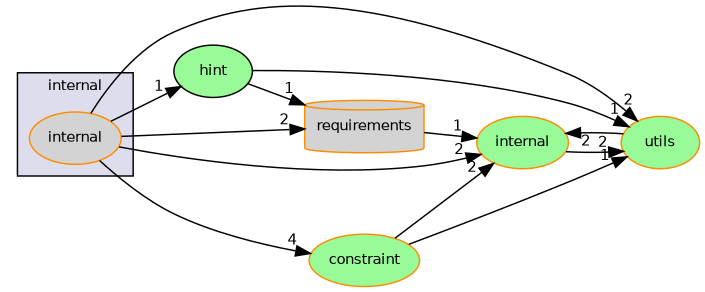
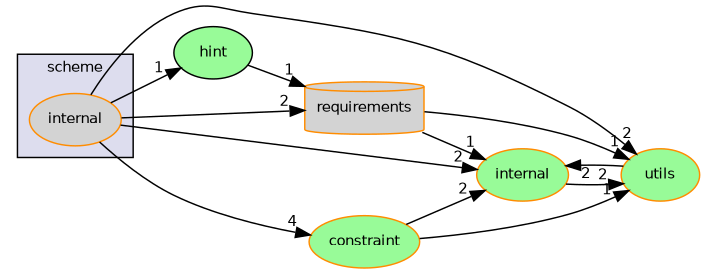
  digraph {
    compound=true
    rankdir=LR
    node [color=darkorange fillcolor=palegreen fontname=Helvetica fontsize=10 shape=ellipse style=filled]
    edge [headlabel=2 labeldistance=1.5 labelfontname=Helvetica labelfontsize=10]
    n1 [fillcolor=lightgrey label=internal pencolor=black]
    n2 [label=internal]
    n3 [label=utils]
    n4 [fillcolor=lightgrey label=requirements shape=cylinder]
    n5 [color=black label=hint]
    n6 [label=constraint]
    subgraph cluster_1 {
      bgcolor="#ddddee"
      fontname=Helvetica
      fontsize=10
-     label=internal
+     label=scheme
      pencolor=black
      n1
    }
    n1 -> n2
    n1 -> n3
    n1 -> n4
    n1 -> n5 [headlabel=1]
    n1 -> n6 [headlabel=4]
    n2 -> n3
    n3 -> n2
    n4 -> n2 [headlabel=1]
-   n5 -> n3 [headlabel=1]
+   n4 -> n3 [headlabel=1]
    n5 -> n4 [headlabel=1]
    n6 -> n2
    n6 -> n3 [headlabel=1]
  }
